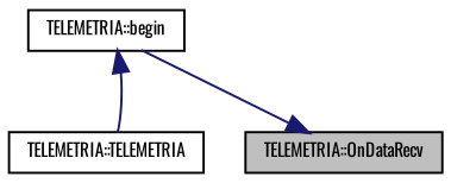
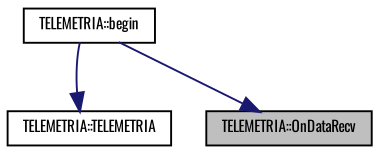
  digraph {
    fontname=Oswald
    rankdir=TB
    node [color=black fontname=Oswald fontsize=8 shape=record]
    edge [color=midnightblue fontname=Oswald fontsize=8 labelfontname=DejaVuSansMono labelfontsize=8 style=solid]
    n1 [fillcolor=grey75 fontcolor=black height=0.2 label="TELEMETRIA::OnDataRecv" style=filled width=0.4]
    n2 [height=0.2 label="TELEMETRIA::TELEMETRIA" width=0.4]
    n3 [height=0.2 label="TELEMETRIA::begin" width=0.4]
-   n2 -> n3
+   n3 -> n2
    n3 -> n1
  }
